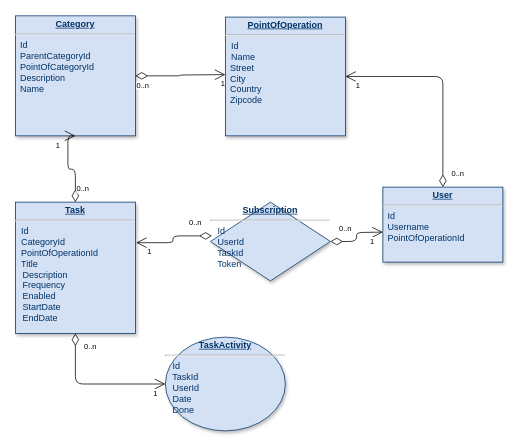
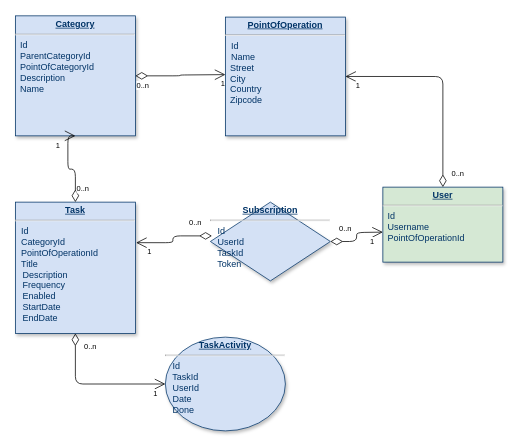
  <mxCell id="0" />
  <mxCell id="1" parent="0" />
  <mxCell id="2" value="&lt;p style=&quot;margin: 0px ; margin-top: 4px ; text-align: center ; text-decoration: underline&quot;&gt;&lt;strong&gt;PointOfOperation&lt;/strong&gt;&lt;/p&gt;&lt;hr&gt;&lt;p style=&quot;margin: 0px ; margin-left: 8px&quot;&gt;Id&lt;br&gt;Name&lt;/p&gt;&lt;div&gt;&amp;nbsp; Street&lt;/div&gt;&lt;div&gt;&amp;nbsp; City&lt;/div&gt;&lt;div&gt;&amp;nbsp; Country&lt;/div&gt;&lt;div&gt;&amp;nbsp; Zipcode&lt;br&gt;&lt;/div&gt;" style="verticalAlign=top;align=left;overflow=fill;fontSize=12;fontFamily=Helvetica;html=1;strokeColor=#003366;shadow=1;fillColor=#D4E1F5;fontColor=#003366" parent="1" vertex="1"><mxGeometry x="300" y="22.28" width="160" height="158.36" as="geometry" /></mxCell>
  <mxCell id="3" value="&lt;p style=&quot;margin: 0px ; margin-top: 4px ; text-align: center ; text-decoration: underline&quot;&gt;&lt;strong&gt;TaskActivity&lt;/strong&gt;&lt;/p&gt;&lt;hr&gt;&lt;div&gt;&amp;nbsp;&amp;nbsp; Id&lt;/div&gt;&lt;div&gt;&amp;nbsp;&amp;nbsp; TaskId&lt;/div&gt;&lt;div&gt;&amp;nbsp;&amp;nbsp; UserId&lt;/div&gt;&lt;div&gt;&amp;nbsp;&amp;nbsp; Date&lt;/div&gt;&lt;div&gt;&amp;nbsp;&amp;nbsp; Done&lt;br&gt;&lt;/div&gt;" style="ellipse;verticalAlign=top;align=left;overflow=fill;fontSize=12;fontFamily=Helvetica;html=1;strokeColor=#003366;shadow=1;fillColor=#D4E1F5;fontColor=#003366;" parent="1" vertex="1"><mxGeometry x="220" y="449" width="160" height="125" as="geometry" /></mxCell>
  <mxCell id="4" value="&lt;p style=&quot;margin: 0px ; margin-top: 4px ; text-align: center ; text-decoration: underline&quot;&gt;&lt;strong&gt;Task&lt;/strong&gt;&lt;/p&gt;&lt;hr&gt;&lt;p style=&quot;margin: 0px ; margin-left: 8px&quot;&gt;Id&lt;/p&gt;&lt;p style=&quot;margin: 0px ; margin-left: 8px&quot;&gt;CategoryId&lt;br&gt;&lt;/p&gt;&lt;p style=&quot;margin: 0px ; margin-left: 8px&quot;&gt;PointOfOperationId&lt;br&gt;&lt;/p&gt;&lt;p style=&quot;margin: 0px ; margin-left: 8px&quot;&gt;Title&lt;/p&gt;&lt;div&gt;&amp;nbsp;&amp;nbsp; Description&lt;/div&gt;&lt;div&gt;&amp;nbsp;&amp;nbsp; Frequency&lt;/div&gt;&lt;div&gt;&amp;nbsp;&amp;nbsp; Enabled&lt;/div&gt;&lt;div&gt;&amp;nbsp;&amp;nbsp; StartDate&lt;/div&gt;&lt;div&gt;&amp;nbsp;&amp;nbsp; EndDate&lt;br&gt;&lt;/div&gt;" style="verticalAlign=top;align=left;overflow=fill;fontSize=12;fontFamily=Helvetica;html=1;strokeColor=#003366;shadow=1;fillColor=#D4E1F5;fontColor=#003366" parent="1" vertex="1"><mxGeometry x="20" y="269" width="160" height="175" as="geometry" /></mxCell>
- <mxCell id="5" value="&lt;p style=&quot;margin: 0px ; margin-top: 4px ; text-align: center ; text-decoration: underline&quot;&gt;&lt;strong&gt;User&lt;/strong&gt;&lt;/p&gt;&lt;hr&gt;&lt;div&gt;&amp;nbsp; Id&lt;/div&gt;&lt;div&gt;&amp;nbsp; Username&lt;/div&gt;&lt;div&gt;&amp;nbsp; PointOfOperationId&lt;br&gt;&lt;/div&gt;" style="verticalAlign=top;align=left;overflow=fill;fontSize=12;fontFamily=Helvetica;html=1;strokeColor=#003366;shadow=1;fillColor=#D4E1F5;fontColor=#003366" parent="1" vertex="1"><mxGeometry x="510" y="249" width="160" height="100" as="geometry" /></mxCell>
+ <mxCell id="5" value="&lt;p style=&quot;margin: 0px ; margin-top: 4px ; text-align: center ; text-decoration: underline&quot;&gt;&lt;strong&gt;User&lt;/strong&gt;&lt;/p&gt;&lt;hr&gt;&lt;div&gt;&amp;nbsp; Id&lt;/div&gt;&lt;div&gt;&amp;nbsp; Username&lt;/div&gt;&lt;div&gt;&amp;nbsp; PointOfOperationId&lt;br&gt;&lt;/div&gt;" style="verticalAlign=top;align=left;overflow=fill;fontSize=12;fontFamily=Helvetica;html=1;strokeColor=#003366;shadow=1;fillColor=#d5e8d4;fontColor=#003366;" parent="1" vertex="1"><mxGeometry x="510" y="249" width="160" height="100" as="geometry" /></mxCell>
  <mxCell id="6" value="&lt;p style=&quot;margin: 0px ; margin-top: 4px ; text-align: center ; text-decoration: underline&quot;&gt;&lt;strong&gt;Category&lt;/strong&gt;&lt;/p&gt;&lt;hr&gt;&lt;div&gt;&amp;nbsp; Id&lt;/div&gt;&lt;div&gt;&amp;nbsp; ParentCategoryId&lt;/div&gt;&lt;div&gt;&amp;nbsp; PointOfCategoryId&amp;nbsp; &lt;br&gt;&lt;/div&gt;&lt;div&gt;&amp;nbsp; Description&lt;/div&gt;&lt;div&gt;&amp;nbsp; Name&lt;br&gt;&lt;/div&gt;" style="verticalAlign=top;align=left;overflow=fill;fontSize=12;fontFamily=Helvetica;html=1;strokeColor=#003366;shadow=1;fillColor=#D4E1F5;fontColor=#003366" parent="1" vertex="1"><mxGeometry x="20" y="20.64" width="160" height="160" as="geometry" /></mxCell>
  <mxCell id="7" value="&lt;p style=&quot;margin: 0px ; margin-top: 4px ; text-align: center ; text-decoration: underline&quot;&gt;&lt;strong&gt;Subscription&lt;/strong&gt;&lt;/p&gt;&lt;hr&gt;&lt;div&gt;&amp;nbsp;&amp;nbsp; Id&lt;/div&gt;&lt;div&gt;&amp;nbsp;&amp;nbsp; UserId&lt;/div&gt;&lt;div&gt;&amp;nbsp;&amp;nbsp; TaskId&lt;/div&gt;&lt;div&gt;&amp;nbsp;&amp;nbsp; Token&lt;br&gt;&lt;/div&gt;" style="rhombus;verticalAlign=top;align=left;overflow=fill;fontSize=12;fontFamily=Helvetica;html=1;strokeColor=#003366;shadow=1;fillColor=#D4E1F5;fontColor=#003366;" parent="1" vertex="1"><mxGeometry x="280" y="269" width="160" height="105" as="geometry" /></mxCell>
  <mxCell id="8" value="" style="endArrow=open;html=1;endSize=12;startArrow=diamondThin;startSize=14;startFill=0;edgeStyle=orthogonalEdgeStyle;exitX=1;exitY=0.5;exitDx=0;exitDy=0;" edge="1" parent="1" source="6"><mxGeometry relative="1" as="geometry"><mxPoint x="360" y="319" as="sourcePoint" /><mxPoint x="300" y="99" as="targetPoint" /></mxGeometry></mxCell>
  <mxCell id="9" value="0..n" style="resizable=0;html=1;align=left;verticalAlign=top;labelBackgroundColor=#ffffff;fontSize=10;" connectable="0" vertex="1" parent="8"><mxGeometry x="-1" relative="1" as="geometry" /></mxCell>
  <mxCell id="10" value="1" style="resizable=0;html=1;align=right;verticalAlign=top;labelBackgroundColor=#ffffff;fontSize=10;" connectable="0" vertex="1" parent="8"><mxGeometry x="1" relative="1" as="geometry" /></mxCell>
  <mxCell id="11" value="" style="endArrow=open;html=1;endSize=12;startArrow=diamondThin;startSize=14;startFill=0;edgeStyle=orthogonalEdgeStyle;exitX=0.5;exitY=0;exitDx=0;exitDy=0;entryX=0.5;entryY=1;entryDx=0;entryDy=0;" edge="1" parent="1" source="4" target="6"><mxGeometry relative="1" as="geometry"><mxPoint x="180" y="210.64" as="sourcePoint" /><mxPoint x="300" y="209" as="targetPoint" /><Array as="points"><mxPoint x="100" y="225" /><mxPoint x="90" y="225" /><mxPoint x="90" y="181" /></Array></mxGeometry></mxCell>
  <mxCell id="12" value="0..n" style="resizable=0;html=1;align=left;verticalAlign=top;labelBackgroundColor=#ffffff;fontSize=10;" connectable="0" vertex="1" parent="11"><mxGeometry x="-1" relative="1" as="geometry"><mxPoint y="-30" as="offset" /></mxGeometry></mxCell>
  <mxCell id="13" value="1" style="resizable=0;html=1;align=right;verticalAlign=top;labelBackgroundColor=#ffffff;fontSize=10;" connectable="0" vertex="1" parent="11"><mxGeometry x="1" relative="1" as="geometry"><mxPoint x="-19.6" as="offset" /></mxGeometry></mxCell>
  <mxCell id="14" value="" style="endArrow=open;html=1;endSize=12;startArrow=diamondThin;startSize=14;startFill=0;edgeStyle=orthogonalEdgeStyle;entryX=1;entryY=0.5;entryDx=0;entryDy=0;exitX=0.5;exitY=0;exitDx=0;exitDy=0;" edge="1" parent="1" source="5" target="2"><mxGeometry relative="1" as="geometry"><mxPoint x="480" y="169" as="sourcePoint" /><mxPoint x="640" y="169" as="targetPoint" /></mxGeometry></mxCell>
  <mxCell id="15" value="0..n" style="resizable=0;html=1;align=left;verticalAlign=top;labelBackgroundColor=#ffffff;fontSize=10;" connectable="0" vertex="1" parent="14"><mxGeometry x="-1" relative="1" as="geometry"><mxPoint x="10" y="-30" as="offset" /></mxGeometry></mxCell>
  <mxCell id="16" value="1" style="resizable=0;html=1;align=right;verticalAlign=top;labelBackgroundColor=#ffffff;fontSize=10;" connectable="0" vertex="1" parent="14"><mxGeometry x="1" relative="1" as="geometry"><mxPoint x="20.5" as="offset" /></mxGeometry></mxCell>
  <mxCell id="17" value="" style="endArrow=open;html=1;endSize=12;startArrow=diamondThin;startSize=14;startFill=0;edgeStyle=orthogonalEdgeStyle;entryX=1.006;entryY=0.309;entryDx=0;entryDy=0;exitX=0.013;exitY=0.429;exitDx=0;exitDy=0;entryPerimeter=0;exitPerimeter=0;" edge="1" parent="1" source="7" target="4"><mxGeometry relative="1" as="geometry"><mxPoint x="370" y="416.54" as="sourcePoint" /><mxPoint x="240" y="269" as="targetPoint" /></mxGeometry></mxCell>
  <mxCell id="18" value="0..n" style="resizable=0;html=1;align=left;verticalAlign=top;labelBackgroundColor=#ffffff;fontSize=10;" connectable="0" vertex="1" parent="17"><mxGeometry x="-1" relative="1" as="geometry"><mxPoint x="-32.08" y="-30" as="offset" /></mxGeometry></mxCell>
  <mxCell id="19" value="1" style="resizable=0;html=1;align=right;verticalAlign=top;labelBackgroundColor=#ffffff;fontSize=10;" connectable="0" vertex="1" parent="17"><mxGeometry x="1" relative="1" as="geometry"><mxPoint x="20.5" as="offset" /></mxGeometry></mxCell>
  <mxCell id="20" value="" style="endArrow=open;html=1;endSize=12;startArrow=diamondThin;startSize=14;startFill=0;edgeStyle=orthogonalEdgeStyle;exitX=1;exitY=0.5;exitDx=0;exitDy=0;" edge="1" parent="1" source="7"><mxGeometry relative="1" as="geometry"><mxPoint x="610" y="269" as="sourcePoint" /><mxPoint x="510" y="309" as="targetPoint" /></mxGeometry></mxCell>
  <mxCell id="21" value="0..n" style="resizable=0;html=1;align=left;verticalAlign=top;labelBackgroundColor=#ffffff;fontSize=10;" connectable="0" vertex="1" parent="20"><mxGeometry x="-1" relative="1" as="geometry"><mxPoint x="10" y="-30" as="offset" /></mxGeometry></mxCell>
  <mxCell id="22" value="1" style="resizable=0;html=1;align=right;verticalAlign=top;labelBackgroundColor=#ffffff;fontSize=10;" connectable="0" vertex="1" parent="20"><mxGeometry x="1" relative="1" as="geometry"><mxPoint x="-10.5" as="offset" /></mxGeometry></mxCell>
  <mxCell id="23" value="" style="endArrow=open;html=1;endSize=12;startArrow=diamondThin;startSize=14;startFill=0;edgeStyle=orthogonalEdgeStyle;entryX=0;entryY=0.5;entryDx=0;entryDy=0;exitX=0.5;exitY=1;exitDx=0;exitDy=0;" edge="1" parent="1" source="4" target="3"><mxGeometry relative="1" as="geometry"><mxPoint x="165" y="606.54" as="sourcePoint" /><mxPoint x="35" y="459" as="targetPoint" /></mxGeometry></mxCell>
  <mxCell id="24" value="0..n" style="resizable=0;html=1;align=left;verticalAlign=top;labelBackgroundColor=#ffffff;fontSize=10;" connectable="0" vertex="1" parent="23"><mxGeometry x="-1" relative="1" as="geometry"><mxPoint x="10" y="5" as="offset" /></mxGeometry></mxCell>
  <mxCell id="25" value="1" style="resizable=0;html=1;align=right;verticalAlign=top;labelBackgroundColor=#ffffff;fontSize=10;" connectable="0" vertex="1" parent="23"><mxGeometry x="1" relative="1" as="geometry"><mxPoint x="-10.5" as="offset" /></mxGeometry></mxCell>
